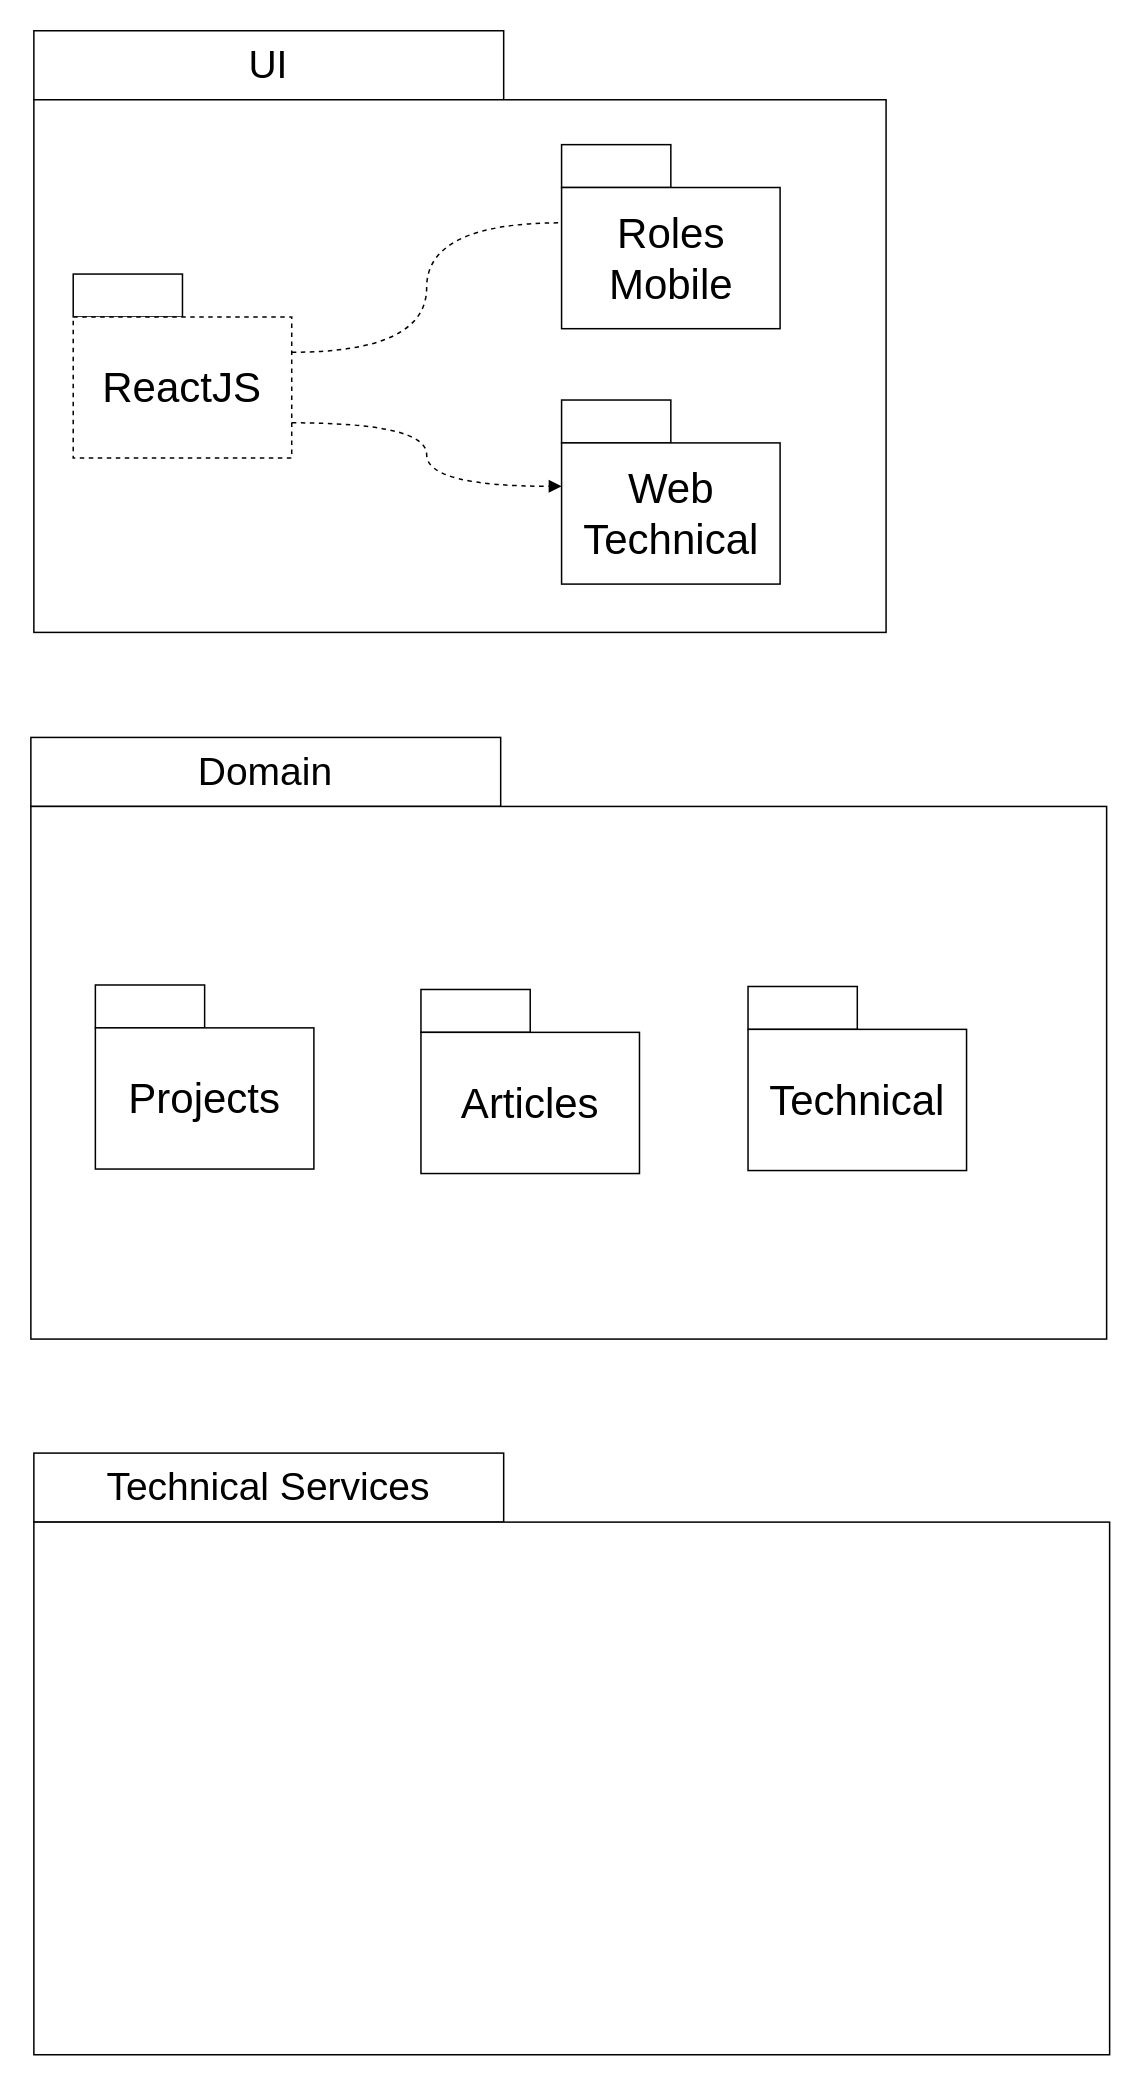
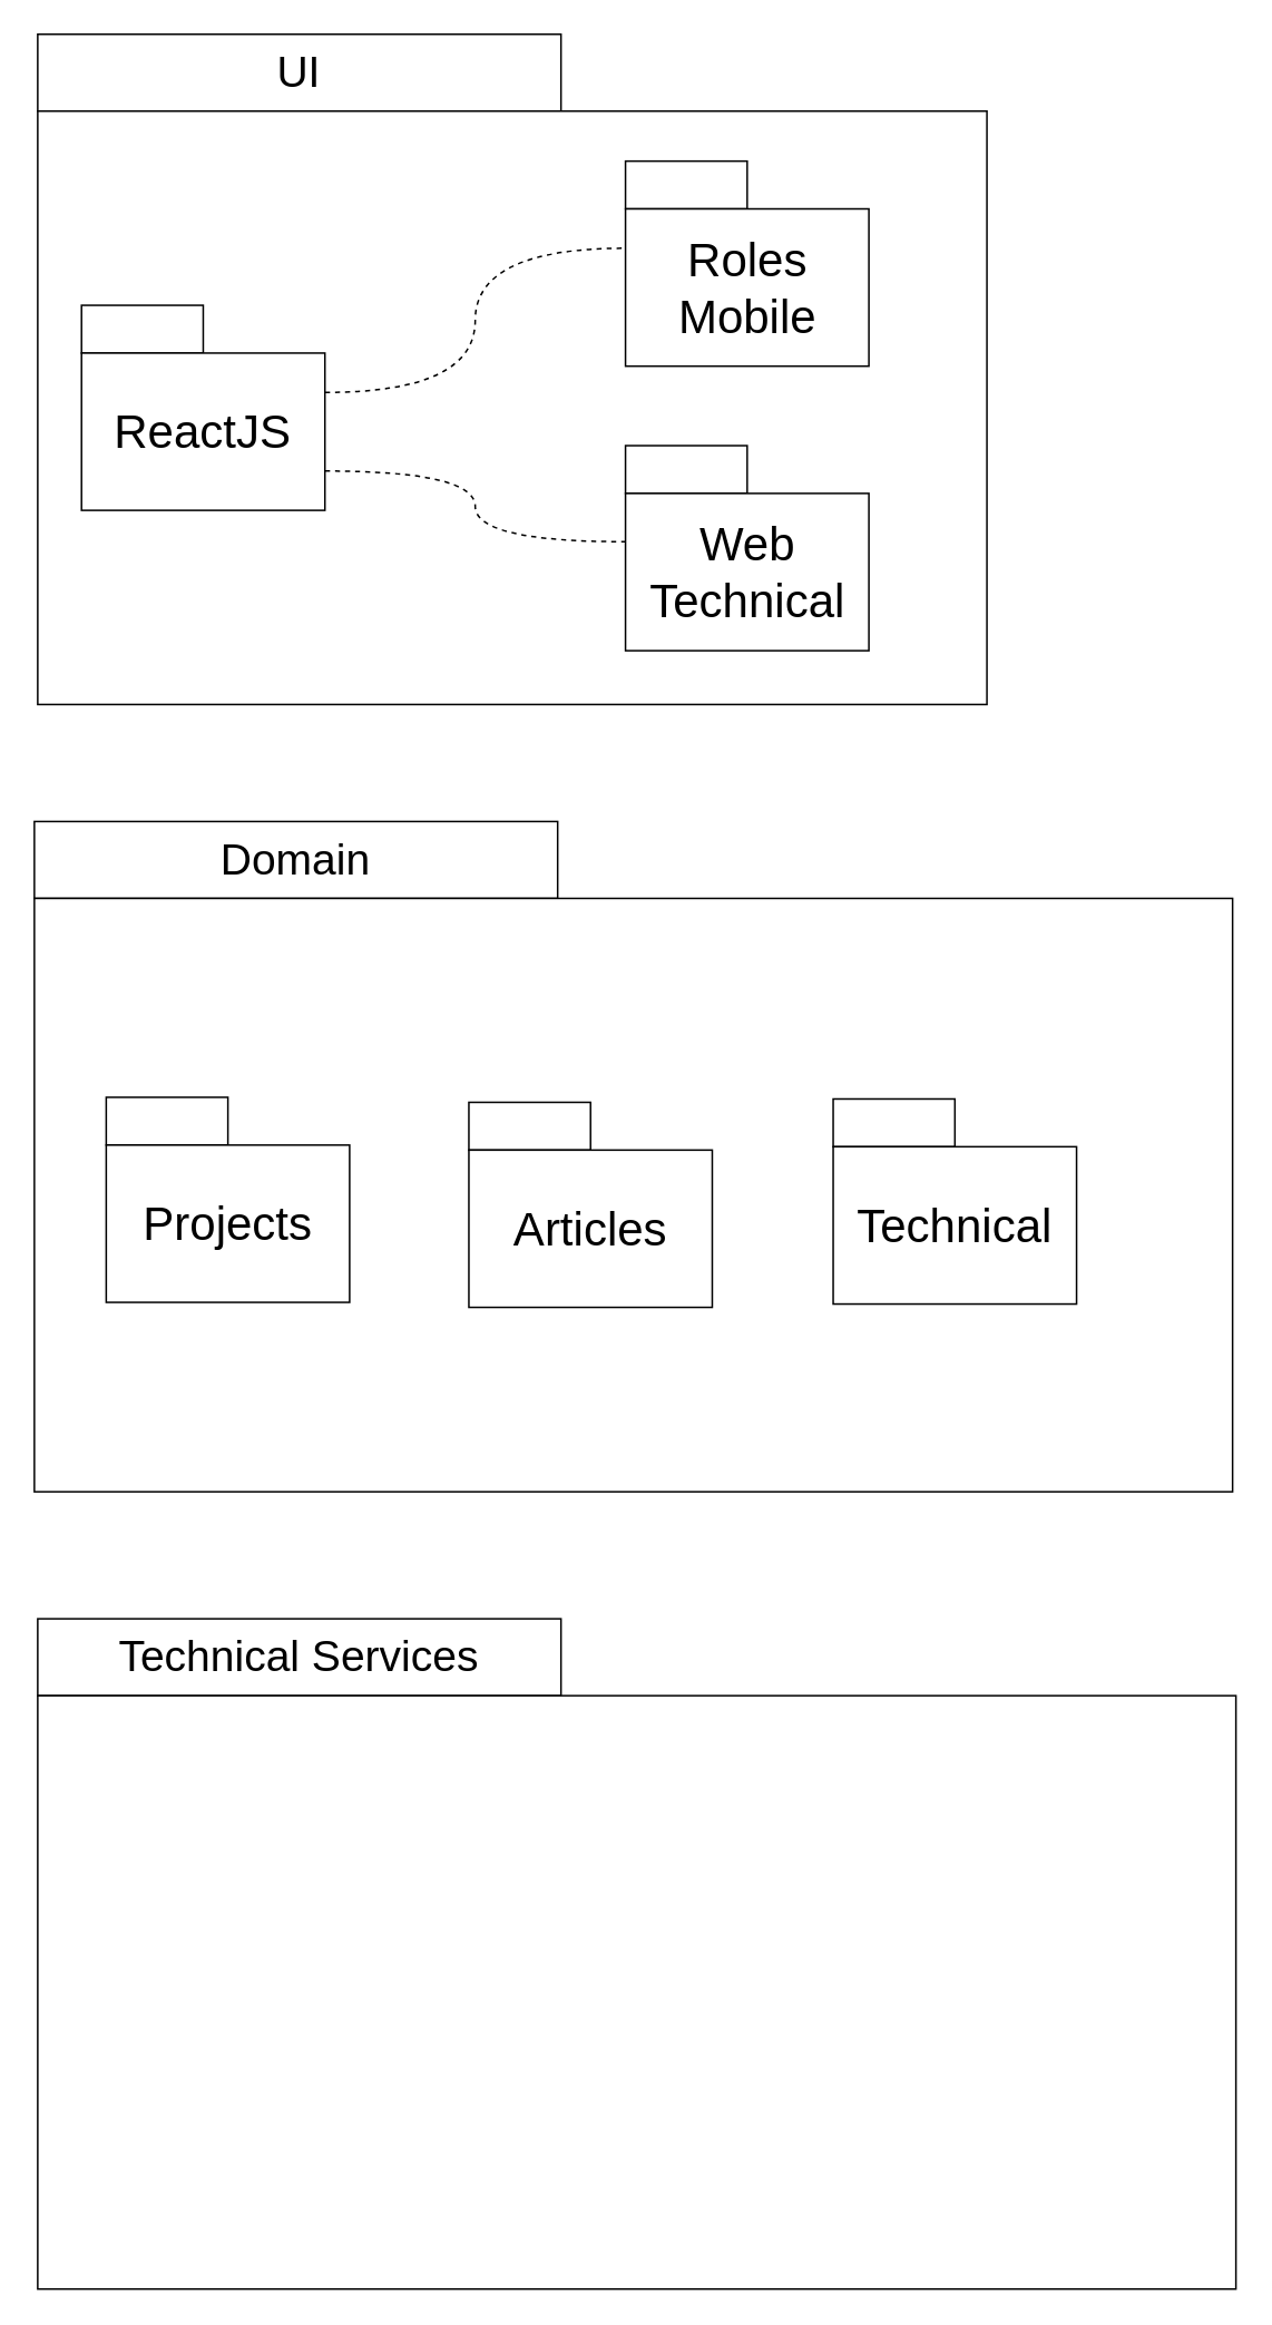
  <mxCell id="0" />
  <mxCell id="1" parent="0" />
  <mxCell id="2" value="" style="group" vertex="1" connectable="0" parent="1"><mxGeometry x="20" y="491" width="717" height="401" as="geometry" /></mxCell>
  <mxCell id="3" value="&lt;font style=&quot;font-size: 26px&quot;&gt;Domain&lt;/font&gt;" style="rounded=0;whiteSpace=wrap;html=1;" vertex="1" parent="2"><mxGeometry width="313.128" height="46.004" as="geometry" /></mxCell>
  <mxCell id="4" value="" style="rounded=0;whiteSpace=wrap;html=1;" vertex="1" parent="2"><mxGeometry y="46" width="717" height="355" as="geometry" /></mxCell>
  <mxCell id="5" value="" style="group" vertex="1" connectable="0" parent="2"><mxGeometry x="42.995" y="165.003" width="145.641" height="122.677" as="geometry" /></mxCell>
  <mxCell id="6" value="" style="group" vertex="1" connectable="0" parent="5"><mxGeometry width="145.641" height="122.677" as="geometry" /></mxCell>
  <mxCell id="7" value="" style="rounded=0;whiteSpace=wrap;html=1;" vertex="1" parent="6"><mxGeometry width="72.821" height="28.576" as="geometry" /></mxCell>
  <mxCell id="8" value="&lt;font style=&quot;font-size: 28px&quot;&gt;Projects&lt;/font&gt;" style="rounded=0;whiteSpace=wrap;html=1;" vertex="1" parent="6"><mxGeometry y="28.576" width="145.641" height="94.101" as="geometry" /></mxCell>
  <mxCell id="9" value="" style="group" vertex="1" connectable="0" parent="2"><mxGeometry x="260.003" y="167.996" width="145.641" height="122.677" as="geometry" /></mxCell>
  <mxCell id="10" value="" style="group" vertex="1" connectable="0" parent="9"><mxGeometry width="145.641" height="122.677" as="geometry" /></mxCell>
  <mxCell id="11" value="" style="rounded=0;whiteSpace=wrap;html=1;" vertex="1" parent="10"><mxGeometry width="72.821" height="28.576" as="geometry" /></mxCell>
  <mxCell id="12" value="&lt;span style=&quot;font-size: 28px&quot;&gt;Articles&lt;/span&gt;" style="rounded=0;whiteSpace=wrap;html=1;" vertex="1" parent="10"><mxGeometry y="28.576" width="145.641" height="94.101" as="geometry" /></mxCell>
  <mxCell id="13" value="" style="group" vertex="1" connectable="0" parent="1"><mxGeometry x="22" y="20" width="568" height="401" as="geometry" /></mxCell>
  <mxCell id="14" value="&lt;font style=&quot;font-size: 26px&quot;&gt;UI&lt;/font&gt;" style="rounded=0;whiteSpace=wrap;html=1;" vertex="1" parent="13"><mxGeometry width="313.128" height="46.004" as="geometry" /></mxCell>
  <mxCell id="15" value="" style="rounded=0;whiteSpace=wrap;html=1;" vertex="1" parent="13"><mxGeometry y="46.004" width="568" height="354.996" as="geometry" /></mxCell>
  <mxCell id="16" value="" style="group" vertex="1" connectable="0" parent="13"><mxGeometry x="351.723" y="75.906" width="145.641" height="122.677" as="geometry" /></mxCell>
  <mxCell id="17" value="" style="rounded=0;whiteSpace=wrap;html=1;" vertex="1" parent="16"><mxGeometry width="72.821" height="28.576" as="geometry" /></mxCell>
  <mxCell id="18" value="&lt;font style=&quot;font-size: 28px&quot;&gt;Roles&lt;br&gt;Mobile&lt;/font&gt;" style="rounded=0;whiteSpace=wrap;html=1;" vertex="1" parent="16"><mxGeometry y="28.576" width="145.641" height="94.101" as="geometry" /></mxCell>
  <mxCell id="19" value="" style="group" vertex="1" connectable="0" parent="13"><mxGeometry x="26.215" y="162.163" width="145.641" height="122.677" as="geometry" /></mxCell>
  <mxCell id="20" value="" style="rounded=0;whiteSpace=wrap;html=1;" vertex="1" parent="19"><mxGeometry width="72.821" height="28.576" as="geometry" /></mxCell>
- <mxCell id="21" value="&lt;font style=&quot;font-size: 28px&quot;&gt;ReactJS&lt;/font&gt;" style="rounded=0;whiteSpace=wrap;html=1;dashed=1;" vertex="1" parent="19"><mxGeometry y="28.576" width="145.641" height="94.101" as="geometry" /></mxCell>
+ <mxCell id="21" value="&lt;font style=&quot;font-size: 28px&quot;&gt;ReactJS&lt;/font&gt;" style="rounded=0;whiteSpace=wrap;html=1;" vertex="1" parent="19"><mxGeometry y="28.576" width="145.641" height="94.101" as="geometry" /></mxCell>
  <mxCell id="22" value="" style="group" vertex="1" connectable="0" parent="13"><mxGeometry x="351.723" y="246.12" width="145.641" height="122.677" as="geometry" /></mxCell>
  <mxCell id="23" value="" style="rounded=0;whiteSpace=wrap;html=1;" vertex="1" parent="22"><mxGeometry width="72.821" height="28.576" as="geometry" /></mxCell>
  <mxCell id="24" value="&lt;font style=&quot;font-size: 28px&quot;&gt;Web&lt;br&gt;Technical&lt;/font&gt;" style="rounded=0;whiteSpace=wrap;html=1;" vertex="1" parent="22"><mxGeometry y="28.576" width="145.641" height="94.101" as="geometry" /></mxCell>
  <mxCell id="25" value="" style="endArrow=none;dashed=1;html=1;exitX=1;exitY=0.25;exitDx=0;exitDy=0;entryX=0;entryY=0.25;entryDx=0;entryDy=0;edgeStyle=orthogonalEdgeStyle;curved=1;" edge="1" parent="13" source="21" target="18"><mxGeometry width="50" height="50" relative="1" as="geometry"><mxPoint x="315.313" y="149.512" as="sourcePoint" /><mxPoint x="351.723" y="111.176" as="targetPoint" /></mxGeometry></mxCell>
- <mxCell id="26" value="" style="endArrow=block;dashed=1;html=1;exitX=1;exitY=0.75;exitDx=0;exitDy=0;entryX=0;entryY=0.307;entryDx=0;entryDy=0;entryPerimeter=0;edgeStyle=orthogonalEdgeStyle;curved=1;" edge="1" parent="13" source="21" target="24"><mxGeometry width="50" height="50" relative="1" as="geometry"><mxPoint x="179.138" y="221.932" as="sourcePoint" /><mxPoint x="359.005" y="135.675" as="targetPoint" /></mxGeometry></mxCell>
+ <mxCell id="26" value="" style="endArrow=none;dashed=1;html=1;exitX=1;exitY=0.75;exitDx=0;exitDy=0;entryX=0;entryY=0.307;entryDx=0;entryDy=0;entryPerimeter=0;edgeStyle=orthogonalEdgeStyle;curved=1;" edge="1" parent="13" source="21" target="24"><mxGeometry width="50" height="50" relative="1" as="geometry"><mxPoint x="179.138" y="221.932" as="sourcePoint" /><mxPoint x="359.005" y="135.675" as="targetPoint" /></mxGeometry></mxCell>
  <mxCell id="27" value="" style="group" vertex="1" connectable="0" parent="1"><mxGeometry x="498.003" y="657" width="145.641" height="122.677" as="geometry" /></mxCell>
  <mxCell id="28" value="" style="rounded=0;whiteSpace=wrap;html=1;" vertex="1" parent="27"><mxGeometry width="72.821" height="28.576" as="geometry" /></mxCell>
  <mxCell id="29" value="&lt;span style=&quot;font-size: 28px&quot;&gt;Technical&lt;/span&gt;" style="rounded=0;whiteSpace=wrap;html=1;" vertex="1" parent="27"><mxGeometry y="28.576" width="145.641" height="94.101" as="geometry" /></mxCell>
  <mxCell id="30" value="" style="group" vertex="1" connectable="0" parent="1"><mxGeometry x="22" y="968" width="717" height="401" as="geometry" /></mxCell>
  <mxCell id="31" value="&lt;font style=&quot;font-size: 26px&quot;&gt;Technical Services&lt;/font&gt;" style="rounded=0;whiteSpace=wrap;html=1;" vertex="1" parent="30"><mxGeometry width="313.128" height="46.004" as="geometry" /></mxCell>
  <mxCell id="32" value="" style="rounded=0;whiteSpace=wrap;html=1;" vertex="1" parent="30"><mxGeometry y="46" width="717" height="355" as="geometry" /></mxCell>
